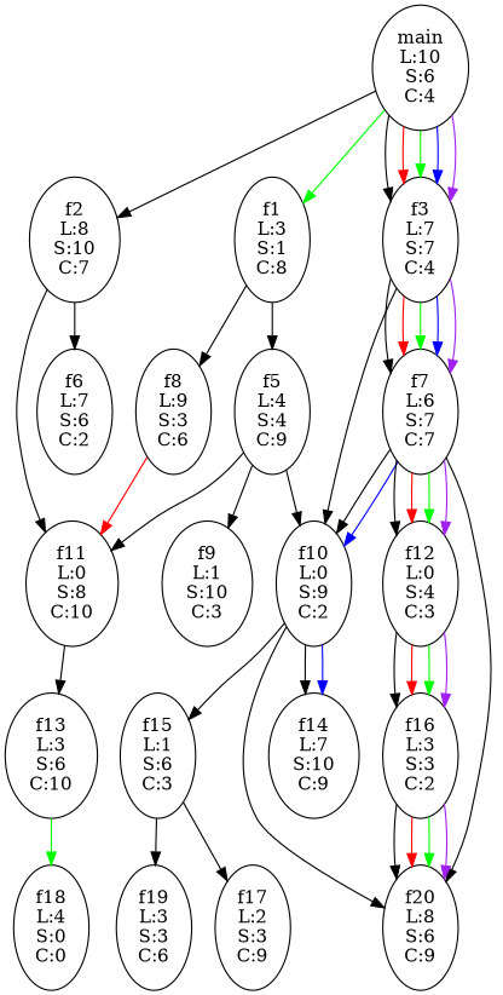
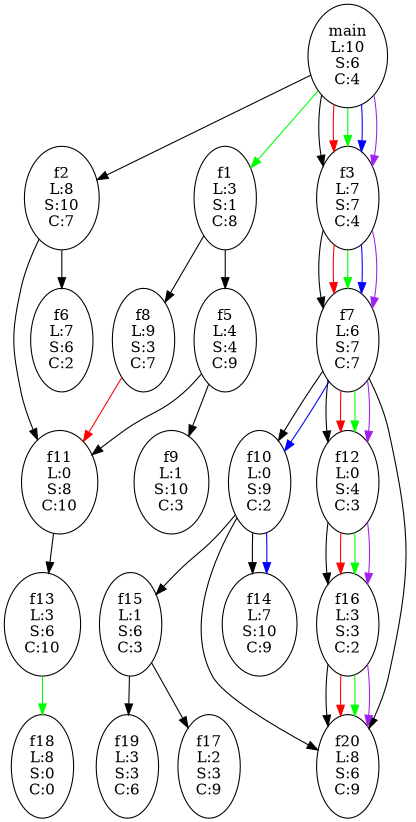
  digraph {
    fontname="DejaVu Serif"
    node [fontname="DejaVu Serif"]
    edge [fontname="DejaVu Serif"]
    n1 [label="main\nL:10\nS:6\nC:4"]
    n2 [label="f1\nL:3\nS:1\nC:8"]
    n3 [label="f2\nL:8\nS:10\nC:7"]
    n4 [label="f3\nL:7\nS:7\nC:4"]
    n5 [label="f5\nL:4\nS:4\nC:9"]
-   n6 [label="f8\nL:9\nS:3\nC:6"]
+   n6 [label="f8\nL:9\nS:3\nC:7"]
    n7 [label="f6\nL:7\nS:6\nC:2"]
    n8 [label="f11\nL:0\nS:8\nC:10"]
    n9 [label="f7\nL:6\nS:7\nC:7"]
    n10 [label="f10\nL:0\nS:9\nC:2"]
    n11 [label="f9\nL:1\nS:10\nC:3"]
    n12 [label="f13\nL:3\nS:6\nC:10"]
    n13 [label="f12\nL:0\nS:4\nC:3"]
    n14 [label="f20\nL:8\nS:6\nC:9"]
    n15 [label="f14\nL:7\nS:10\nC:9"]
    n16 [label="f15\nL:1\nS:6\nC:3"]
-   n17 [label="f18\nL:4\nS:0\nC:0"]
+   n17 [label="f18\nL:8\nS:0\nC:0"]
    n18 [label="f16\nL:3\nS:3\nC:2"]
    n19 [label="f17\nL:2\nS:3\nC:9"]
    n20 [label="f19\nL:3\nS:3\nC:6"]
    n1 -> n2 [color=green]
    n1 -> n3
    n1 -> n4
    n1 -> n4 [color=red]
    n1 -> n4 [color=green]
    n1 -> n4 [color=blue]
    n1 -> n4 [color=purple]
    n2 -> n5
    n2 -> n6
    n3 -> n7
    n3 -> n8
    n4 -> n9
    n4 -> n9 [color=red]
    n4 -> n9 [color=green]
    n4 -> n9 [color=blue]
    n4 -> n9 [color=purple]
-   n4 -> n10
    n5 -> n8
-   n5 -> n10
    n5 -> n11
    n6 -> n8 [color=red]
    n8 -> n12
    n9 -> n10
    n9 -> n10 [color=blue]
    n9 -> n13
    n9 -> n13 [color=red]
    n9 -> n13 [color=green]
    n9 -> n13 [color=purple]
    n9 -> n14
    n10 -> n14
    n10 -> n15
    n10 -> n15 [color=blue]
    n10 -> n16
    n12 -> n17 [color=green]
    n13 -> n18
    n13 -> n18 [color=red]
    n13 -> n18 [color=green]
    n13 -> n18 [color=purple]
    n16 -> n19
    n16 -> n20
    n18 -> n14
    n18 -> n14 [color=red]
    n18 -> n14 [color=green]
    n18 -> n14 [color=purple]
  }
